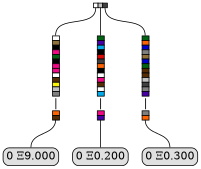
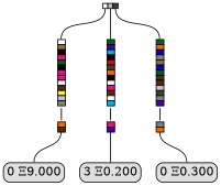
  digraph {
    node [margin=0 shape=none]
    edge [dir=none headport=n tailport=s]
    n1 [height=0 label=< 	<table border="0" color="#000000" cellborder="1" cellspacing="0"> 		<tr>  			<td bgcolor="#FFFFFF" port="h0"></td>  			<td bgcolor="#C0C0C0" port="h12"></td>  			<td bgcolor="#404040" port="h14"></td>  		</tr> 	</table>     > width=0]
    n2 [height=0 label=< 	<table border="0" color="#000000" cellborder="1" cellspacing="0"> 			<tr><td bgcolor="#FFFFFF"></td></tr> 				<tr><td bgcolor="#90713A"></td></tr> 				<tr><td bgcolor="#000000"></td></tr> 				<tr><td bgcolor="#F20884"></td></tr> 				<tr><td bgcolor="#006412"></td></tr> 				<tr><td bgcolor="#000000"></td></tr> 				<tr><td bgcolor="#F20884"></td></tr> 				<tr><td bgcolor="#F20884"></td></tr> 				<tr><td bgcolor="#FFFFFF"></td></tr> 				<tr><td bgcolor="#562C05"></td></tr> 				<tr><td bgcolor="#FBF305"></td></tr> 				<tr><td bgcolor="#C0C0C0"></td></tr> 				<tr><td bgcolor="#808080"></td></tr> 				<tr><td border="0">|</td></tr> 					<tr><td bgcolor="#FF6403"></td></tr> 				<tr><td bgcolor="#562C05"></td></tr> 		 	</table> 	> width=0]
    n3 [height=0 label=< 	<table border="0" color="#000000" cellborder="1" cellspacing="0"> 			<tr><td bgcolor="#006412"></td></tr> 				<tr><td bgcolor="#4700A5"></td></tr> 				<tr><td bgcolor="#02ABEA"></td></tr> 				<tr><td bgcolor="#000000"></td></tr> 				<tr><td bgcolor="#DD0907"></td></tr> 				<tr><td bgcolor="#404040"></td></tr> 				<tr><td bgcolor="#FF6403"></td></tr> 				<tr><td bgcolor="#000000"></td></tr> 				<tr><td bgcolor="#FFFFFF"></td></tr> 				<tr><td bgcolor="#F20884"></td></tr> 				<tr><td bgcolor="#562C05"></td></tr> 				<tr><td bgcolor="#FFFFFF"></td></tr> 				<tr><td bgcolor="#02ABEA"></td></tr> 				<tr><td border="0">|</td></tr> 					<tr><td bgcolor="#F20884"></td></tr> 				<tr><td bgcolor="#4700A5"></td></tr> 		 	</table> 	> width=0]
    n4 [height=0 label=< 	<table border="0" color="#000000" cellborder="1" cellspacing="0"> 			<tr><td bgcolor="#006412"></td></tr> 				<tr><td bgcolor="#FF6403"></td></tr> 				<tr><td bgcolor="#0000D3"></td></tr> 				<tr><td bgcolor="#808080"></td></tr> 				<tr><td bgcolor="#90713A"></td></tr> 				<tr><td bgcolor="#0000D3"></td></tr> 				<tr><td bgcolor="#006412"></td></tr> 				<tr><td bgcolor="#562C05"></td></tr> 				<tr><td bgcolor="#562C05"></td></tr> 				<tr><td bgcolor="#C0C0C0"></td></tr> 				<tr><td bgcolor="#404040"></td></tr> 				<tr><td bgcolor="#808080"></td></tr> 				<tr><td bgcolor="#4700A5"></td></tr> 				<tr><td border="0">|</td></tr> 					<tr><td bgcolor="#808080"></td></tr> 				<tr><td bgcolor="#FF6403"></td></tr> 		 	</table> 	> width=0]
    n5 [fillcolor="#E0E0E0" height=0 label="0 Ξ9.000" margin=0.05 shape=Mrecord style=filled width=0]
-   n6 [fillcolor="#E0E0E0" height=0 label="0 Ξ0.200" margin=0.05 shape=Mrecord style=filled width=0]
+   n6 [fillcolor="#E0E0E0" height=0 label="3 Ξ0.200" margin=0.05 shape=Mrecord style=filled width=0]
    n7 [fillcolor="#E0E0E0" height=0 label="0 Ξ0.300" margin=0.05 shape=Mrecord style=filled width=0]
    n1 -> n2 [tailport=h0]
    n1 -> n3 [tailport=h12]
    n1 -> n4 [tailport=h14]
    n2 -> n5
    n3 -> n6
    n4 -> n7
  }
